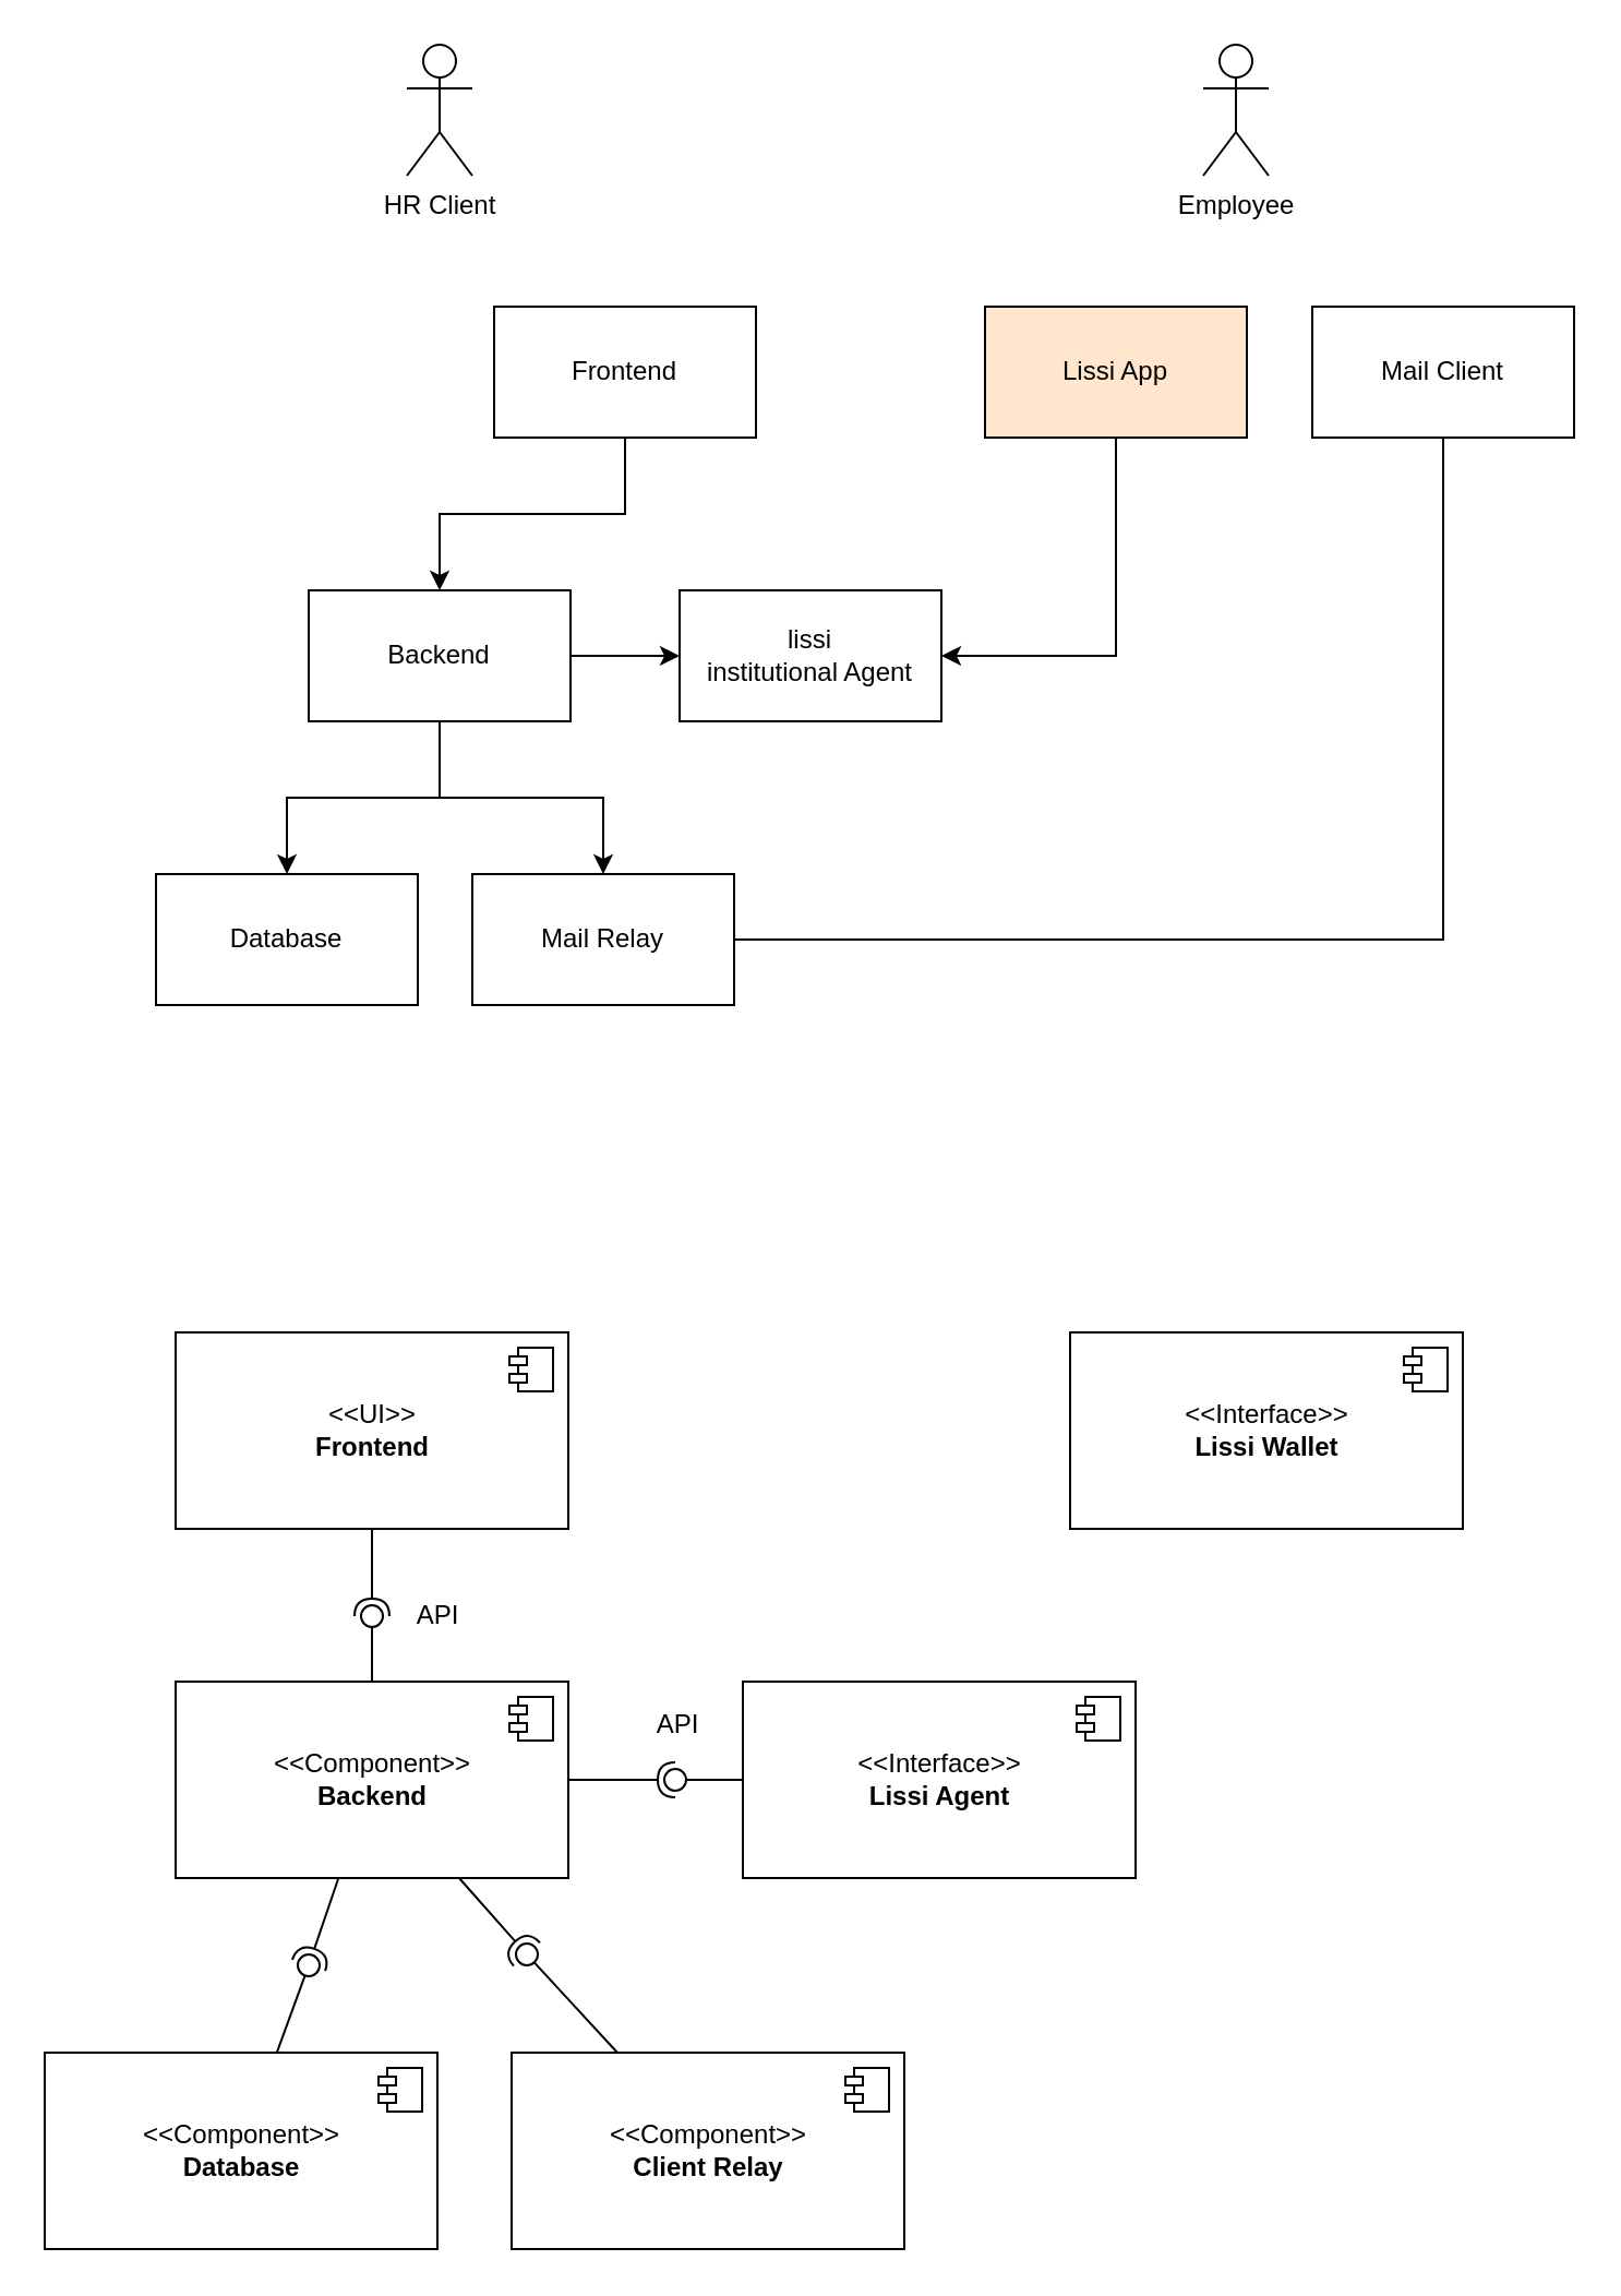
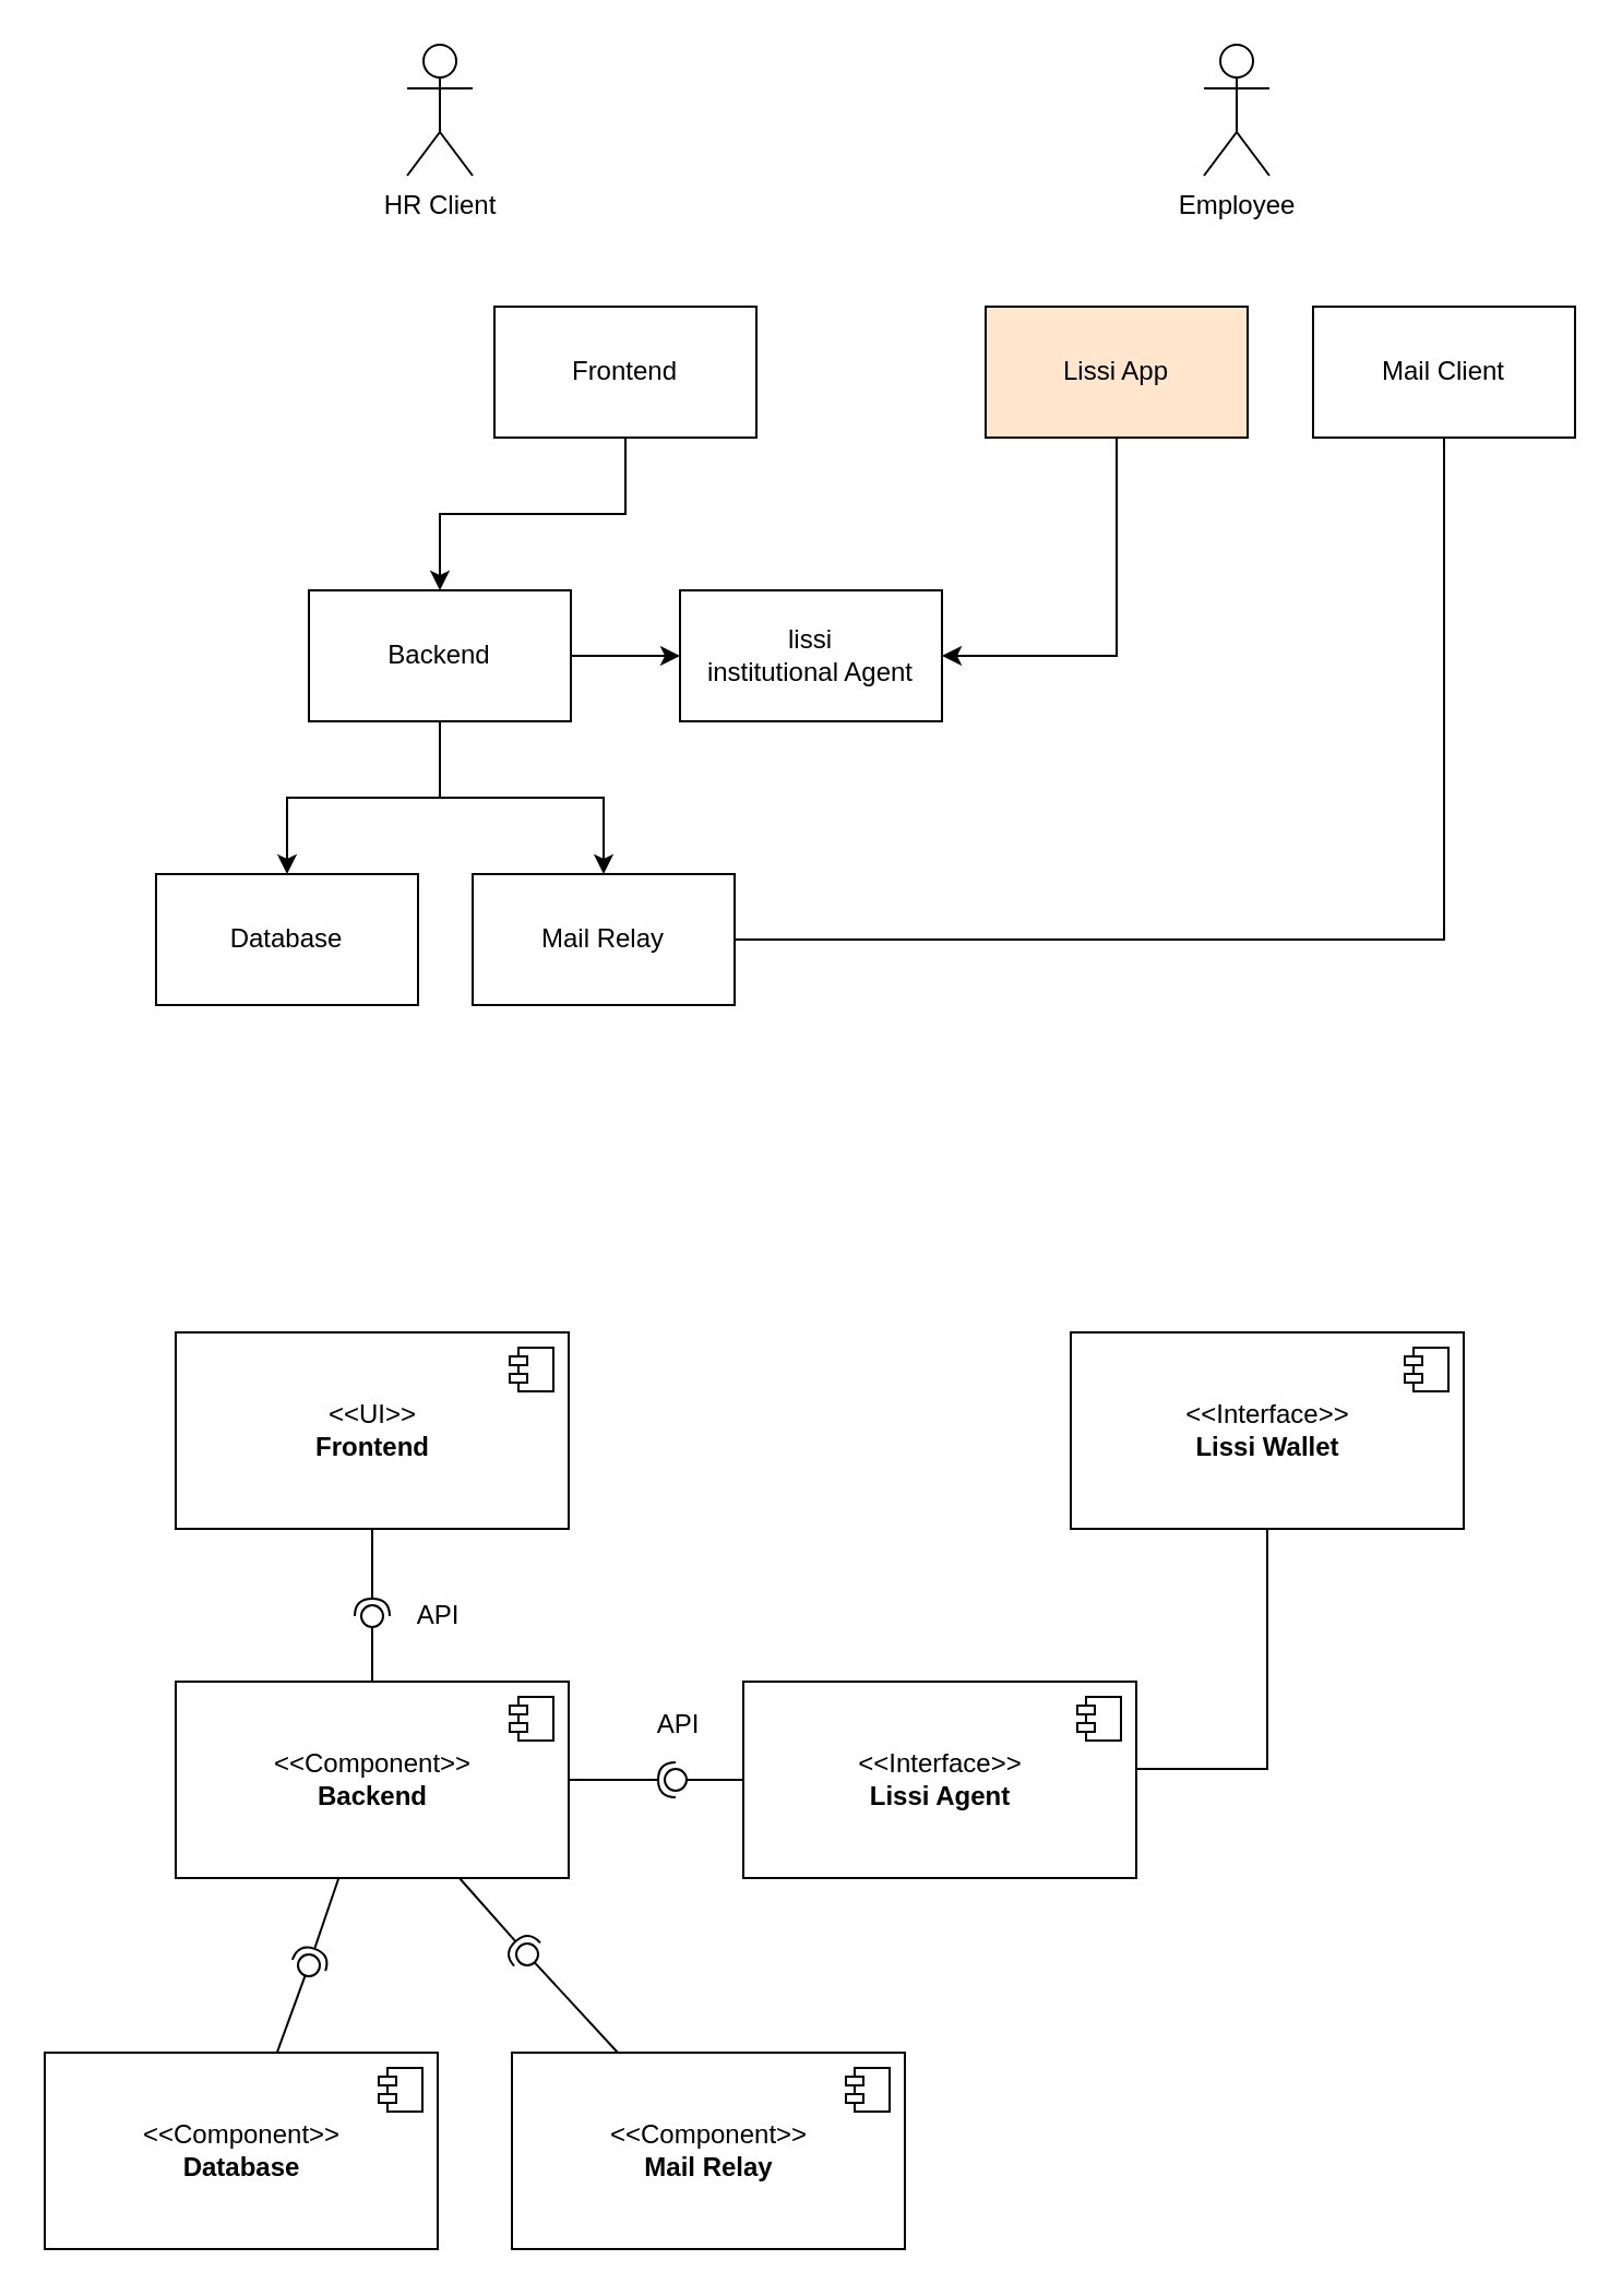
  <mxCell id="0" />
  <mxCell id="1" parent="0" />
  <mxCell id="2" style="edgeStyle=orthogonalEdgeStyle;rounded=0;orthogonalLoop=1;jettySize=auto;html=1;" parent="1" source="3" target="7" edge="1"><mxGeometry relative="1" as="geometry" /></mxCell>
  <mxCell id="3" value="Frontend" style="rounded=0;whiteSpace=wrap;html=1;" parent="1" vertex="1"><mxGeometry x="226" y="140" width="120" height="60" as="geometry" /></mxCell>
  <mxCell id="4" style="edgeStyle=orthogonalEdgeStyle;rounded=0;orthogonalLoop=1;jettySize=auto;html=1;" parent="1" source="7" target="8" edge="1"><mxGeometry relative="1" as="geometry" /></mxCell>
  <mxCell id="5" style="edgeStyle=orthogonalEdgeStyle;rounded=0;orthogonalLoop=1;jettySize=auto;html=1;" parent="1" source="7" target="9" edge="1"><mxGeometry relative="1" as="geometry" /></mxCell>
  <mxCell id="6" style="edgeStyle=orthogonalEdgeStyle;rounded=0;orthogonalLoop=1;jettySize=auto;html=1;" parent="1" source="7" target="15" edge="1"><mxGeometry relative="1" as="geometry" /></mxCell>
  <mxCell id="7" value="Backend" style="rounded=0;whiteSpace=wrap;html=1;" parent="1" vertex="1"><mxGeometry x="141" y="270" width="120" height="60" as="geometry" /></mxCell>
  <mxCell id="8" value="lissi&lt;br&gt;institutional Agent" style="rounded=0;whiteSpace=wrap;html=1;" parent="1" vertex="1"><mxGeometry x="311" y="270" width="120" height="60" as="geometry" /></mxCell>
  <mxCell id="9" value="Database" style="rounded=0;whiteSpace=wrap;html=1;" parent="1" vertex="1"><mxGeometry x="71" y="400" width="120" height="60" as="geometry" /></mxCell>
  <mxCell id="10" value="Employee" style="shape=umlActor;verticalLabelPosition=bottom;verticalAlign=top;html=1;outlineConnect=0;" parent="1" vertex="1"><mxGeometry x="551" y="20" width="30" height="60" as="geometry" /></mxCell>
  <mxCell id="11" style="edgeStyle=orthogonalEdgeStyle;rounded=0;orthogonalLoop=1;jettySize=auto;html=1;" parent="1" source="12" target="8" edge="1"><mxGeometry relative="1" as="geometry"><Array as="points"><mxPoint x="511" y="300" /></Array></mxGeometry></mxCell>
  <mxCell id="12" value="Lissi App" style="rounded=0;whiteSpace=wrap;html=1;fillColor=#ffe6cc;" parent="1" vertex="1"><mxGeometry x="451" y="140" width="120" height="60" as="geometry" /></mxCell>
  <mxCell id="13" value="HR Client" style="shape=umlActor;verticalLabelPosition=bottom;verticalAlign=top;html=1;outlineConnect=0;" parent="1" vertex="1"><mxGeometry x="186" y="20" width="30" height="60" as="geometry" /></mxCell>
  <mxCell id="14" style="edgeStyle=orthogonalEdgeStyle;rounded=0;orthogonalLoop=1;jettySize=auto;html=1;endArrow=none;endFill=0;" parent="1" source="15" target="16" edge="1"><mxGeometry relative="1" as="geometry" /></mxCell>
  <mxCell id="15" value="Mail Relay" style="rounded=0;whiteSpace=wrap;html=1;" parent="1" vertex="1"><mxGeometry x="216" y="400" width="120" height="60" as="geometry" /></mxCell>
  <mxCell id="16" value="Mail Client" style="rounded=0;whiteSpace=wrap;html=1;" parent="1" vertex="1"><mxGeometry x="601" y="140" width="120" height="60" as="geometry" /></mxCell>
  <mxCell id="17" value="&amp;lt;&amp;lt;UI&amp;gt;&amp;gt;&lt;br&gt;&lt;b&gt;Frontend&lt;/b&gt;" style="html=1;dropTarget=0;" parent="1" vertex="1"><mxGeometry x="80" y="610" width="180" height="90" as="geometry" /></mxCell>
  <mxCell id="18" value="" style="shape=module;jettyWidth=8;jettyHeight=4;" parent="17" vertex="1"><mxGeometry x="1" width="20" height="20" relative="1" as="geometry"><mxPoint x="-27" y="7" as="offset" /></mxGeometry></mxCell>
  <mxCell id="19" value="&amp;lt;&amp;lt;Component&amp;gt;&amp;gt;&lt;br&gt;&lt;b&gt;Backend&lt;/b&gt;" style="html=1;dropTarget=0;" parent="1" vertex="1"><mxGeometry x="80" y="770" width="180" height="90" as="geometry" /></mxCell>
  <mxCell id="20" value="" style="shape=module;jettyWidth=8;jettyHeight=4;" parent="19" vertex="1"><mxGeometry x="1" width="20" height="20" relative="1" as="geometry"><mxPoint x="-27" y="7" as="offset" /></mxGeometry></mxCell>
  <mxCell id="21" value="&amp;lt;&amp;lt;Component&amp;gt;&amp;gt;&lt;br&gt;&lt;b&gt;Database&lt;/b&gt;" style="html=1;dropTarget=0;" parent="1" vertex="1"><mxGeometry x="20" y="940" width="180" height="90" as="geometry" /></mxCell>
  <mxCell id="22" value="" style="shape=module;jettyWidth=8;jettyHeight=4;" parent="21" vertex="1"><mxGeometry x="1" width="20" height="20" relative="1" as="geometry"><mxPoint x="-27" y="7" as="offset" /></mxGeometry></mxCell>
- <mxCell id="23" value="&amp;lt;&amp;lt;Component&amp;gt;&amp;gt;&lt;br&gt;&lt;b&gt;Client Relay&lt;/b&gt;" style="html=1;dropTarget=0;" parent="1" vertex="1"><mxGeometry x="234" y="940" width="180" height="90" as="geometry" /></mxCell>
+ <mxCell id="23" value="&amp;lt;&amp;lt;Component&amp;gt;&amp;gt;&lt;br&gt;&lt;b&gt;Mail Relay&lt;/b&gt;" style="html=1;dropTarget=0;" parent="1" vertex="1"><mxGeometry x="234" y="940" width="180" height="90" as="geometry" /></mxCell>
  <mxCell id="24" value="" style="shape=module;jettyWidth=8;jettyHeight=4;" parent="23" vertex="1"><mxGeometry x="1" width="20" height="20" relative="1" as="geometry"><mxPoint x="-27" y="7" as="offset" /></mxGeometry></mxCell>
  <mxCell id="25" value="&amp;lt;&amp;lt;Interface&amp;gt;&amp;gt;&lt;br&gt;&lt;b&gt;Lissi Agent&lt;/b&gt;" style="html=1;dropTarget=0;" parent="1" vertex="1"><mxGeometry x="340" y="770" width="180" height="90" as="geometry" /></mxCell>
  <mxCell id="26" value="" style="shape=module;jettyWidth=8;jettyHeight=4;" parent="25" vertex="1"><mxGeometry x="1" width="20" height="20" relative="1" as="geometry"><mxPoint x="-27" y="7" as="offset" /></mxGeometry></mxCell>
  <mxCell id="27" value="API" style="text;html=1;align=center;verticalAlign=middle;resizable=0;points=[];autosize=1;strokeColor=none;fillColor=none;" parent="1" vertex="1"><mxGeometry x="295" y="780" width="30" height="20" as="geometry" /></mxCell>
  <mxCell id="28" value="API" style="text;html=1;align=center;verticalAlign=middle;resizable=0;points=[];autosize=1;strokeColor=none;fillColor=none;" parent="1" vertex="1"><mxGeometry x="185" y="730" width="30" height="20" as="geometry" /></mxCell>
+ <mxCell id="29" style="edgeStyle=orthogonalEdgeStyle;rounded=0;orthogonalLoop=1;jettySize=auto;html=1;endArrow=none;endFill=0;" parent="1" source="30" target="25" edge="1"><mxGeometry relative="1" as="geometry"><Array as="points"><mxPoint x="580" y="810" /></Array></mxGeometry></mxCell>
  <mxCell id="30" value="&amp;lt;&amp;lt;Interface&amp;gt;&amp;gt;&lt;br&gt;&lt;b&gt;Lissi Wallet&lt;/b&gt;" style="html=1;dropTarget=0;" parent="1" vertex="1"><mxGeometry x="490" y="610" width="180" height="90" as="geometry" /></mxCell>
  <mxCell id="31" value="" style="shape=module;jettyWidth=8;jettyHeight=4;" parent="30" vertex="1"><mxGeometry x="1" width="20" height="20" relative="1" as="geometry"><mxPoint x="-27" y="7" as="offset" /></mxGeometry></mxCell>
  <mxCell id="32" value="" style="rounded=0;orthogonalLoop=1;jettySize=auto;html=1;endArrow=none;endFill=0;sketch=0;sourcePerimeterSpacing=0;targetPerimeterSpacing=0;" parent="1" source="19" target="34" edge="1"><mxGeometry relative="1" as="geometry"><mxPoint x="140" y="740" as="sourcePoint" /></mxGeometry></mxCell>
  <mxCell id="33" value="" style="rounded=0;orthogonalLoop=1;jettySize=auto;html=1;endArrow=halfCircle;endFill=0;entryX=0.5;entryY=0.5;endSize=6;strokeWidth=1;sketch=0;" parent="1" source="17" target="34" edge="1"><mxGeometry relative="1" as="geometry"><mxPoint x="180" y="740" as="sourcePoint" /></mxGeometry></mxCell>
  <mxCell id="34" value="" style="ellipse;whiteSpace=wrap;html=1;align=center;aspect=fixed;resizable=0;points=[];outlineConnect=0;sketch=0;" parent="1" vertex="1"><mxGeometry x="165" y="735" width="10" height="10" as="geometry" /></mxCell>
  <mxCell id="35" value="" style="rounded=0;orthogonalLoop=1;jettySize=auto;html=1;endArrow=none;endFill=0;sketch=0;sourcePerimeterSpacing=0;targetPerimeterSpacing=0;" parent="1" source="21" target="37" edge="1"><mxGeometry relative="1" as="geometry"><mxPoint x="100" y="905" as="sourcePoint" /></mxGeometry></mxCell>
  <mxCell id="36" value="" style="rounded=0;orthogonalLoop=1;jettySize=auto;html=1;endArrow=halfCircle;endFill=0;entryX=0.5;entryY=0.5;endSize=6;strokeWidth=1;sketch=0;" parent="1" source="19" target="37" edge="1"><mxGeometry relative="1" as="geometry"><mxPoint x="140" y="905" as="sourcePoint" /></mxGeometry></mxCell>
  <mxCell id="37" value="" style="ellipse;whiteSpace=wrap;html=1;align=center;aspect=fixed;resizable=0;points=[];outlineConnect=0;sketch=0;" parent="1" vertex="1"><mxGeometry x="136" y="895" width="10" height="10" as="geometry" /></mxCell>
  <mxCell id="38" value="" style="rounded=0;orthogonalLoop=1;jettySize=auto;html=1;endArrow=none;endFill=0;sketch=0;sourcePerimeterSpacing=0;targetPerimeterSpacing=0;" parent="1" source="23" target="40" edge="1"><mxGeometry relative="1" as="geometry"><mxPoint x="270" y="895" as="sourcePoint" /></mxGeometry></mxCell>
  <mxCell id="39" value="" style="rounded=0;orthogonalLoop=1;jettySize=auto;html=1;endArrow=halfCircle;endFill=0;entryX=0.5;entryY=0.5;endSize=6;strokeWidth=1;sketch=0;" parent="1" source="19" target="40" edge="1"><mxGeometry relative="1" as="geometry"><mxPoint x="310" y="895" as="sourcePoint" /></mxGeometry></mxCell>
  <mxCell id="40" value="" style="ellipse;whiteSpace=wrap;html=1;align=center;aspect=fixed;resizable=0;points=[];outlineConnect=0;sketch=0;" parent="1" vertex="1"><mxGeometry x="236" y="890" width="10" height="10" as="geometry" /></mxCell>
  <mxCell id="41" value="" style="rounded=0;orthogonalLoop=1;jettySize=auto;html=1;endArrow=none;endFill=0;sketch=0;sourcePerimeterSpacing=0;targetPerimeterSpacing=0;" parent="1" source="25" target="43" edge="1"><mxGeometry relative="1" as="geometry"><mxPoint x="590" y="905" as="sourcePoint" /></mxGeometry></mxCell>
  <mxCell id="42" value="" style="rounded=0;orthogonalLoop=1;jettySize=auto;html=1;endArrow=halfCircle;endFill=0;entryX=0.5;entryY=0.5;endSize=6;strokeWidth=1;sketch=0;" parent="1" source="19" target="43" edge="1"><mxGeometry relative="1" as="geometry"><mxPoint x="630" y="905" as="sourcePoint" /></mxGeometry></mxCell>
  <mxCell id="43" value="" style="ellipse;whiteSpace=wrap;html=1;align=center;aspect=fixed;resizable=0;points=[];outlineConnect=0;sketch=0;" parent="1" vertex="1"><mxGeometry x="304" y="810" width="10" height="10" as="geometry" /></mxCell>
